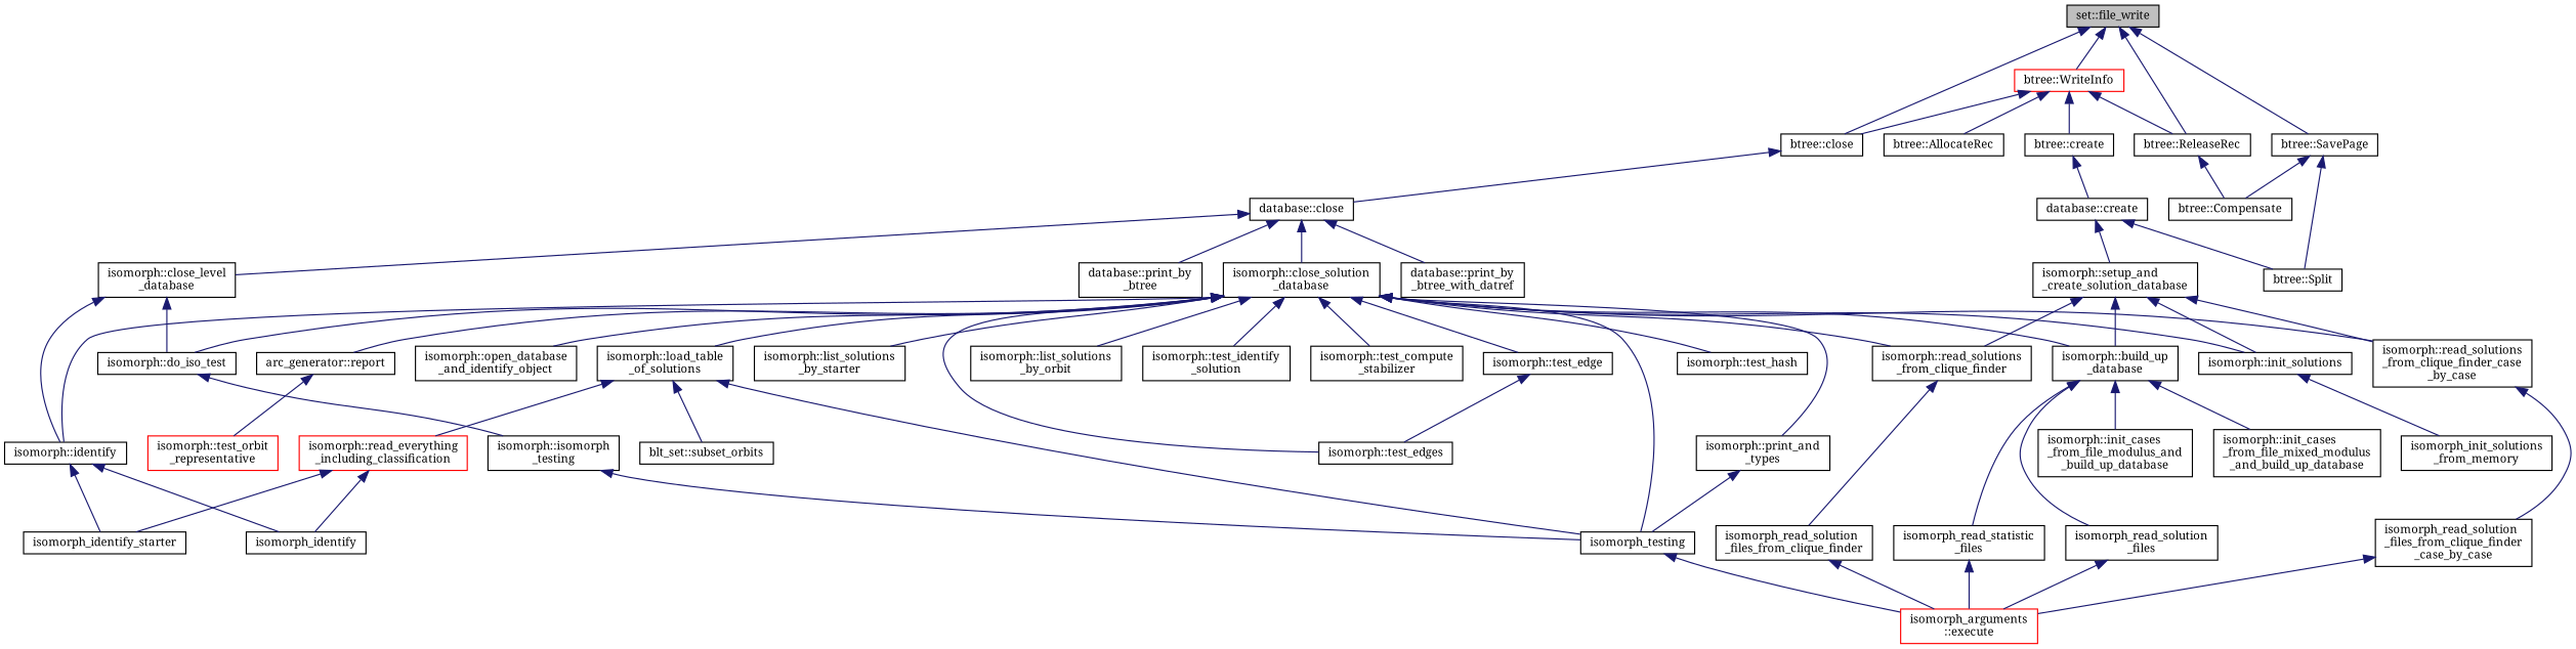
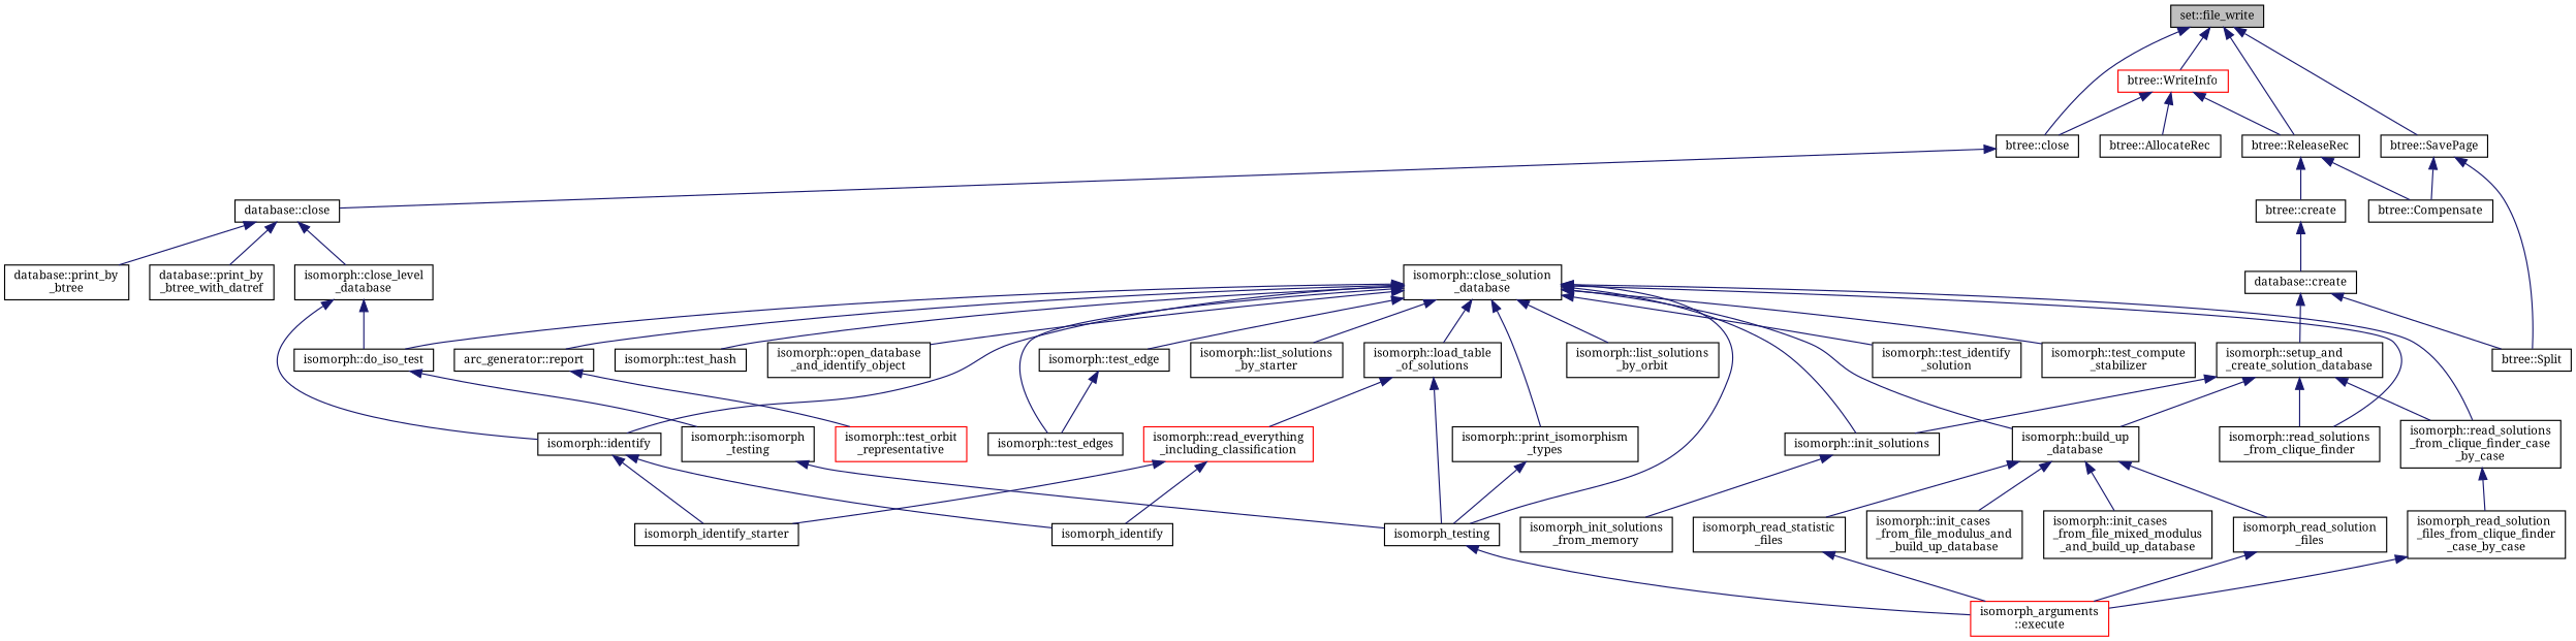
  digraph {
    fontname="Noto Serif"
    rankdir=TB
    node [color=black fillcolor=white fontname="Noto Serif" fontsize=10 shape=record style=filled]
    edge [color=midnightblue dir=back fontname="Noto Serif" fontsize=10 labelfontname=Helvetica labelfontsize=10 style=solid]
    n1 [fillcolor=grey75 fontcolor=black height=0.2 label="set::file_write" width=0.4]
    n2 [height=0.2 label="btree::close" width=0.4]
    n3 [color=red height=0.2 label="btree::WriteInfo" width=0.4]
    n4 [height=0.2 label="btree::ReleaseRec" width=0.4]
    n5 [height=0.2 label="btree::SavePage" width=0.4]
    n6 [height=0.2 label="database::close" width=0.4]
    n7 [height=0.2 label="btree::create" width=0.4]
    n8 [height=0.2 label="btree::AllocateRec" width=0.4]
    n9 [height=0.2 label="btree::Compensate" width=0.4]
    n10 [height=0.2 label="btree::Split" width=0.4]
    n11 [height=0.2 label="database::print_by\l_btree" width=0.4]
    n12 [height=0.2 label="database::print_by\l_btree_with_datref" width=0.4]
    n13 [height=0.2 label="isomorph::close_solution\l_database" width=0.4]
    n14 [height=0.2 label="isomorph::close_level\l_database" width=0.4]
    n15 [height=0.2 label="arc_generator::report" width=0.4]
    n16 [height=0.2 label="isomorph::load_table\l_of_solutions" width=0.4]
    n17 [height=0.2 label=isomorph_testing width=0.4]
    n18 [height=0.2 label="isomorph::list_solutions\l_by_starter" width=0.4]
    n19 [height=0.2 label="isomorph::list_solutions\l_by_orbit" width=0.4]
    n20 [height=0.2 label="isomorph::test_identify\l_solution" width=0.4]
    n21 [height=0.2 label="isomorph::test_compute\l_stabilizer" width=0.4]
    n22 [height=0.2 label="isomorph::test_edges" width=0.4]
    n23 [height=0.2 label="isomorph::test_edge" width=0.4]
    n24 [height=0.2 label="isomorph::test_hash" width=0.4]
    n25 [height=0.2 label="isomorph::open_database\l_and_identify_object" width=0.4]
    n26 [height=0.2 label="isomorph::init_solutions" width=0.4]
    n27 [height=0.2 label="isomorph::read_solutions\l_from_clique_finder_case\l_by_case" width=0.4]
    n28 [height=0.2 label="isomorph::read_solutions\l_from_clique_finder" width=0.4]
    n29 [height=0.2 label="isomorph::build_up\l_database" width=0.4]
-   n30 [height=0.2 label="isomorph::print_and\l_types" width=0.4]
+   n30 [height=0.2 label="isomorph::print_isomorphism\l_types" width=0.4]
    n31 [height=0.2 label="isomorph::do_iso_test" width=0.4]
    n32 [height=0.2 label="isomorph::identify" width=0.4]
-   n33 [height=0.2 label="blt_set::subset_orbits" width=0.4]
    n34 [color=red height=0.2 label="isomorph::test_orbit\l_representative" width=0.4]
    n35 [color=red height=0.2 label="isomorph::read_everything\l_including_classification" width=0.4]
    n36 [color=red height=0.2 label="isomorph_arguments\l::execute" width=0.4]
    n37 [height=0.2 label="isomorph_init_solutions\l_from_memory" width=0.4]
    n38 [height=0.2 label="isomorph_read_solution\l_files_from_clique_finder\l_case_by_case" width=0.4]
-   n39 [height=0.2 label="isomorph_read_solution\l_files_from_clique_finder" width=0.4]
    n40 [height=0.2 label="isomorph::init_cases\l_from_file_modulus_and\l_build_up_database" width=0.4]
    n41 [height=0.2 label="isomorph::init_cases\l_from_file_mixed_modulus\l_and_build_up_database" width=0.4]
    n42 [height=0.2 label="isomorph_read_statistic\l_files" width=0.4]
    n43 [height=0.2 label="isomorph_read_solution\l_files" width=0.4]
    n44 [height=0.2 label="isomorph::isomorph\l_testing" width=0.4]
    n45 [height=0.2 label=isomorph_identify width=0.4]
    n46 [height=0.2 label=isomorph_identify_starter width=0.4]
    n47 [height=0.2 label="database::create" width=0.4]
    n48 [height=0.2 label="isomorph::setup_and\l_create_solution_database" width=0.4]
    n1 -> n2
    n1 -> n3
    n1 -> n4
    n1 -> n5
    n2 -> n6
    n3 -> n2
    n3 -> n4
-   n3 -> n7
+   n4 -> n7
    n3 -> n8
    n4 -> n9
    n5 -> n9
    n5 -> n10
    n6 -> n11
    n6 -> n12
-   n6 -> n13
    n6 -> n14
    n7 -> n47
    n13 -> n15
    n13 -> n16
    n13 -> n17
    n13 -> n18
    n13 -> n19
    n13 -> n20
    n13 -> n21
    n13 -> n22
    n13 -> n23
    n13 -> n24
    n13 -> n25
    n13 -> n26
    n13 -> n27
    n13 -> n28
    n13 -> n29
    n13 -> n30
    n13 -> n31
    n13 -> n32
    n14 -> n31
    n14 -> n32
    n15 -> n34
    n16 -> n17
-   n16 -> n33
    n16 -> n35
    n17 -> n36
    n23 -> n22
    n26 -> n37
    n27 -> n38
-   n28 -> n39
    n29 -> n40
    n29 -> n41
    n29 -> n42
    n29 -> n43
    n30 -> n17
    n31 -> n44
    n32 -> n45
    n32 -> n46
    n35 -> n45
    n35 -> n46
    n38 -> n36
-   n39 -> n36
    n42 -> n36
    n43 -> n36
    n44 -> n17
    n47 -> n10
    n47 -> n48
    n48 -> n26
    n48 -> n27
    n48 -> n28
    n48 -> n29
  }
